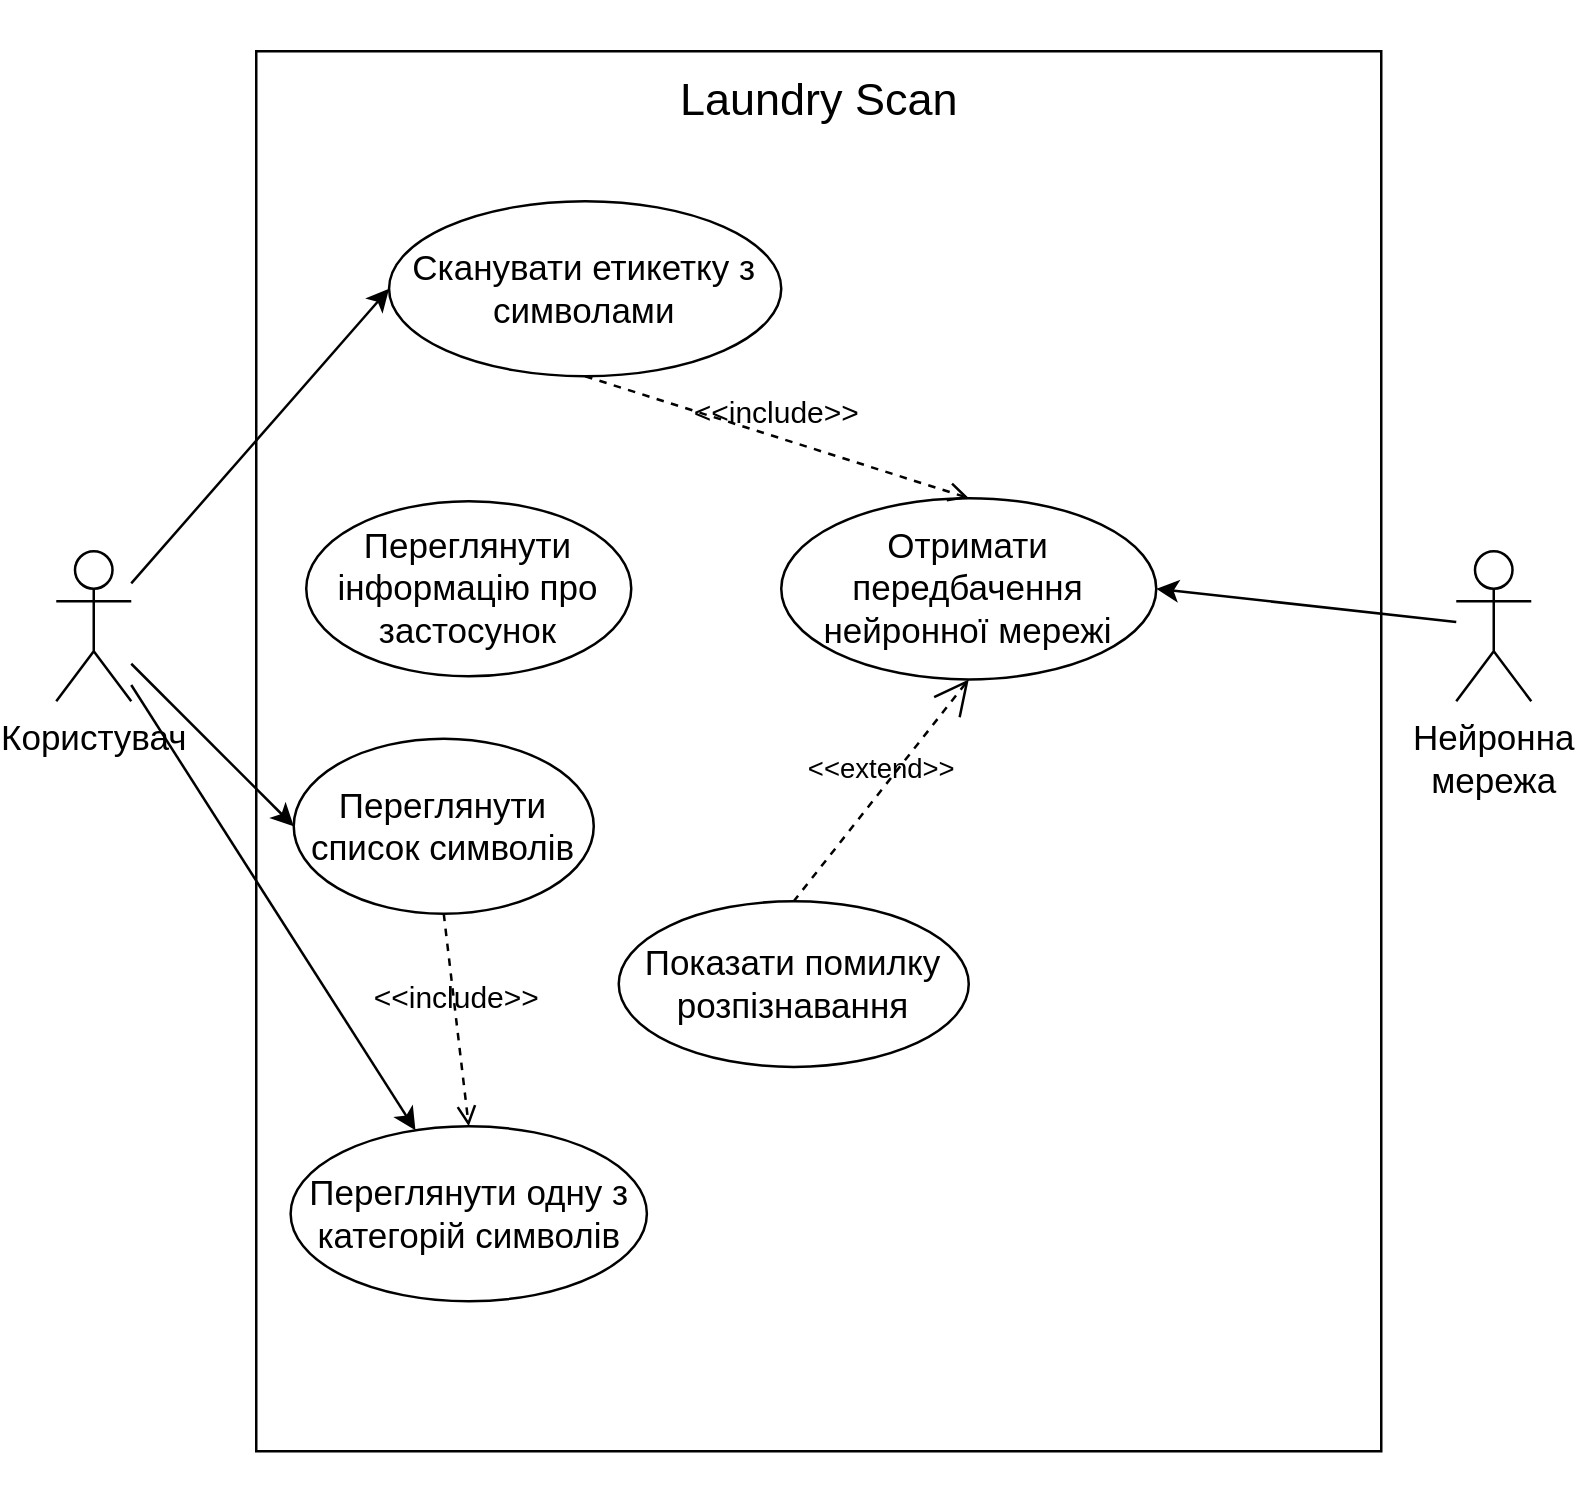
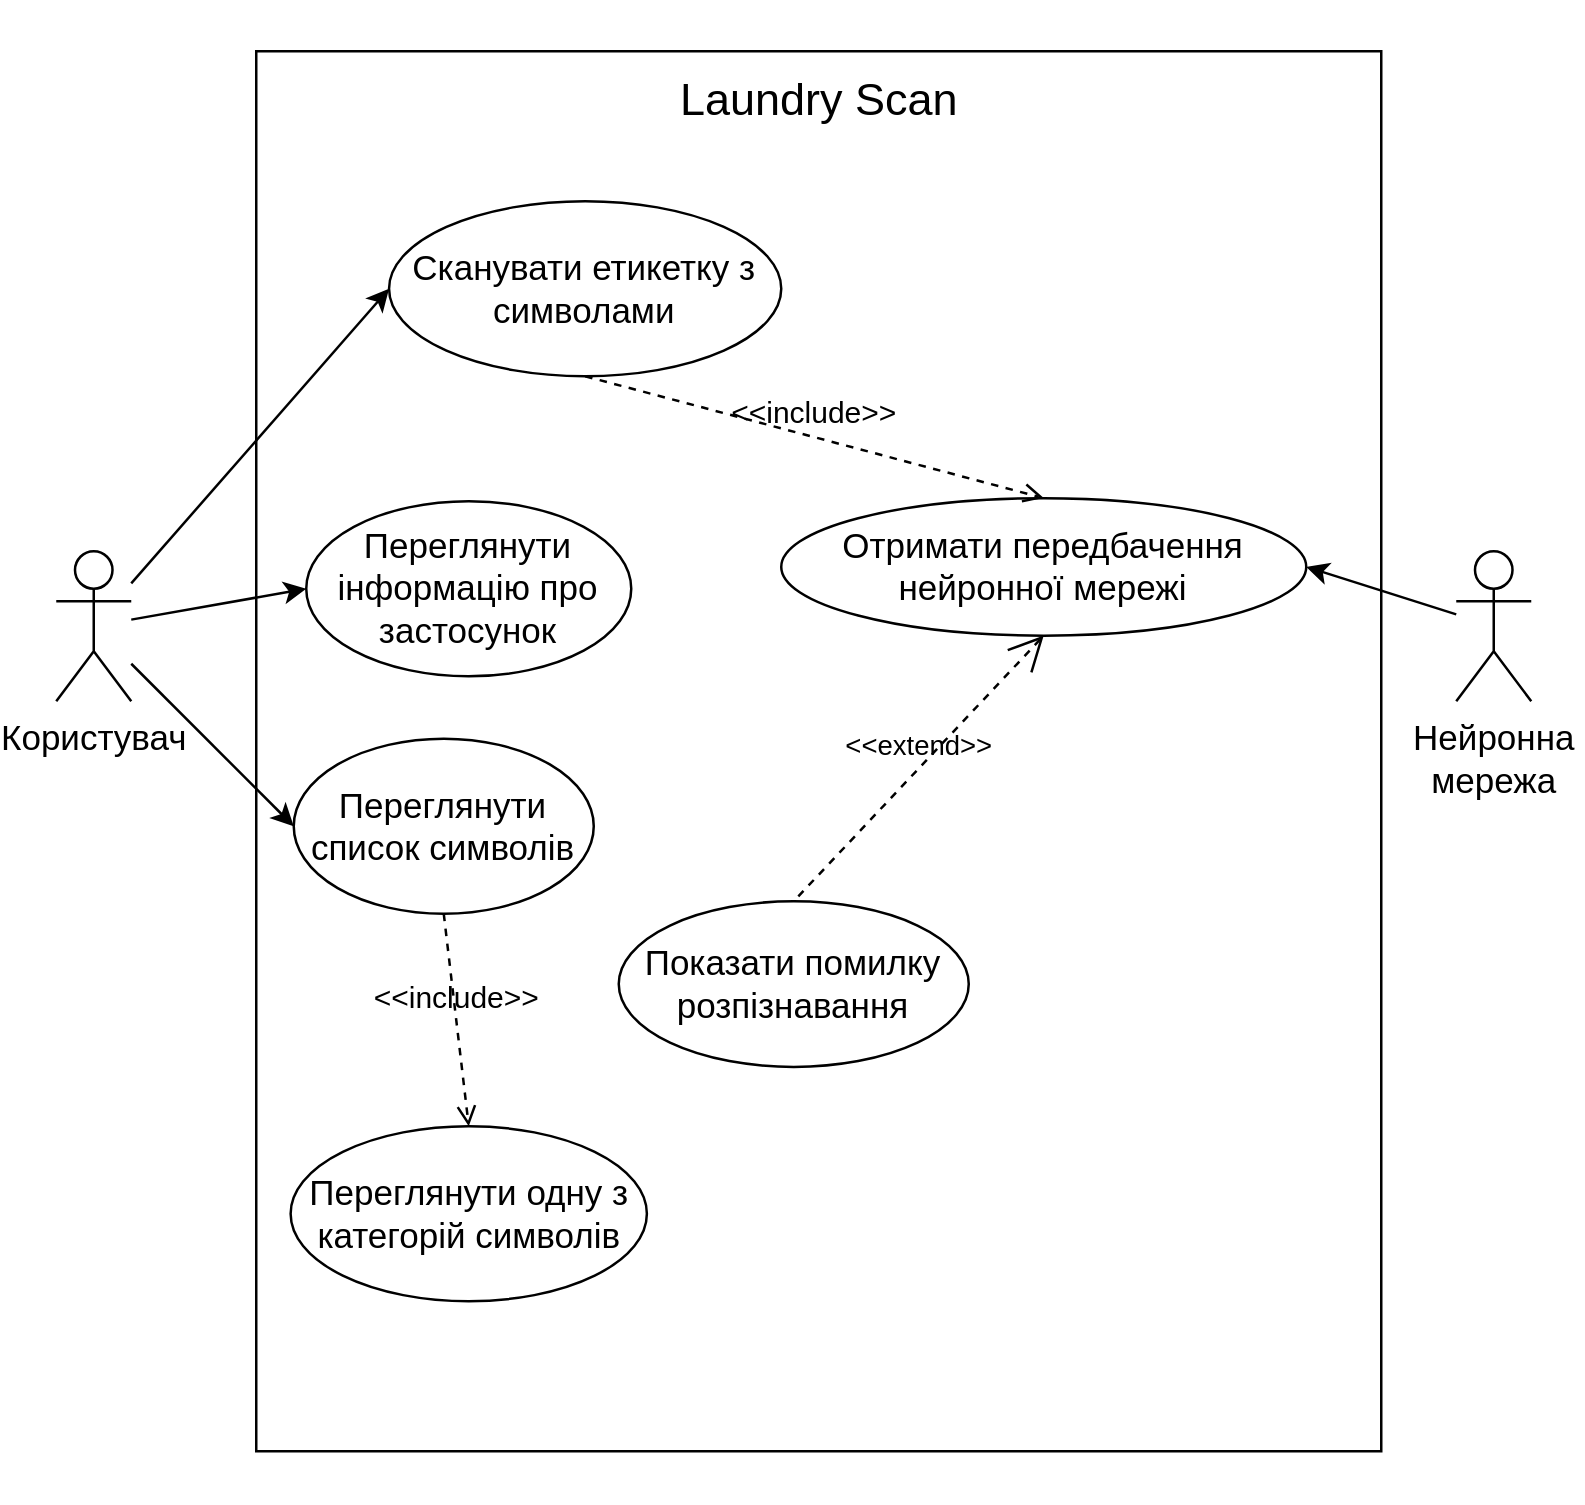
  <mxCell id="0" />
  <mxCell id="1" parent="0" />
  <mxCell id="2" value="" style="rounded=0;whiteSpace=wrap;html=1;" parent="1" vertex="1"><mxGeometry x="100" y="20" width="450" height="560" as="geometry" /></mxCell>
  <mxCell id="3" value="&lt;font style=&quot;font-size: 14px&quot;&gt;Користувач&lt;/font&gt;" style="shape=umlActor;verticalLabelPosition=bottom;labelBackgroundColor=#ffffff;verticalAlign=top;html=1;" parent="1" vertex="1"><mxGeometry x="20" y="220" width="30" height="60" as="geometry" /></mxCell>
  <mxCell id="4" value="&lt;div&gt;&lt;font style=&quot;font-size: 18px&quot;&gt;Laundry Scan&lt;/font&gt;&lt;/div&gt;" style="text;html=1;align=center;verticalAlign=middle;resizable=0;points=[];autosize=1;" parent="1" vertex="1"><mxGeometry x="260" y="30" width="130" height="20" as="geometry" /></mxCell>
  <mxCell id="5" value="&lt;div&gt;&lt;font style=&quot;font-size: 14px&quot;&gt;Нейронна&lt;/font&gt;&lt;/div&gt;&lt;div&gt;&lt;font style=&quot;font-size: 14px&quot;&gt;мережа&lt;/font&gt;&lt;/div&gt;" style="shape=umlActor;verticalLabelPosition=bottom;labelBackgroundColor=#ffffff;verticalAlign=top;html=1;" parent="1" vertex="1"><mxGeometry x="580" y="220" width="30" height="60" as="geometry" /></mxCell>
  <mxCell id="6" value="&lt;font style=&quot;font-size: 14px&quot;&gt;Переглянути список символів&lt;/font&gt;" style="ellipse;whiteSpace=wrap;html=1;" parent="1" vertex="1"><mxGeometry x="115" y="295" width="120" height="70" as="geometry" /></mxCell>
  <mxCell id="7" value="&lt;font style=&quot;font-size: 14px&quot;&gt;Переглянути одну з категорій символів&lt;/font&gt;" style="ellipse;whiteSpace=wrap;html=1;" parent="1" vertex="1"><mxGeometry x="113.75" y="450" width="142.5" height="70" as="geometry" /></mxCell>
  <mxCell id="8" value="" style="endArrow=classic;html=1;entryX=0;entryY=0.5;entryDx=0;entryDy=0;" parent="1" source="3" target="6" edge="1"><mxGeometry width="50" height="50" relative="1" as="geometry"><mxPoint x="320" y="290" as="sourcePoint" /><mxPoint x="370" y="240" as="targetPoint" /></mxGeometry></mxCell>
  <mxCell id="9" value="&lt;font style=&quot;font-size: 14px&quot;&gt;Переглянути інформацію про застосунок&lt;/font&gt;" style="ellipse;whiteSpace=wrap;html=1;" parent="1" vertex="1"><mxGeometry x="120" y="200" width="130" height="70" as="geometry" /></mxCell>
- <mxCell id="10" value="" style="endArrow=classic;html=1;" parent="1" source="3" target="7" edge="1"><mxGeometry width="50" height="50" relative="1" as="geometry"><mxPoint x="40" y="310" as="sourcePoint" /><mxPoint x="370" y="240" as="targetPoint" /></mxGeometry></mxCell>
+ <mxCell id="10" value="" style="endArrow=classic;html=1;entryX=0;entryY=0.5;entryDx=0;entryDy=0;" parent="1" source="3" target="9" edge="1"><mxGeometry width="50" height="50" relative="1" as="geometry"><mxPoint x="40" y="310" as="sourcePoint" /><mxPoint x="370" y="240" as="targetPoint" /></mxGeometry></mxCell>
  <mxCell id="11" value="&lt;div&gt;&lt;font style=&quot;font-size: 14px&quot;&gt;Сканувати етикетку з символами&lt;br&gt;&lt;/font&gt;&lt;/div&gt;" style="ellipse;whiteSpace=wrap;html=1;" parent="1" vertex="1"><mxGeometry x="153.12" y="80" width="156.88" height="70" as="geometry" /></mxCell>
- <mxCell id="12" value="&lt;font style=&quot;font-size: 14px&quot;&gt;Отримати передбачення нейронної мережі&lt;br&gt;&lt;/font&gt;" style="ellipse;whiteSpace=wrap;html=1;" parent="1" vertex="1"><mxGeometry x="310" y="198.75" width="150" height="72.5" as="geometry" /></mxCell>
+ <mxCell id="12" value="&lt;font style=&quot;font-size: 14px&quot;&gt;Отримати передбачення нейронної мережі&lt;br&gt;&lt;/font&gt;" style="ellipse;whiteSpace=wrap;html=1;" parent="1" vertex="1"><mxGeometry x="310" y="198.75" width="210" height="55" as="geometry" /></mxCell>
  <mxCell id="13" value="" style="endArrow=classic;html=1;entryX=0;entryY=0.5;entryDx=0;entryDy=0;" parent="1" source="3" target="11" edge="1"><mxGeometry width="50" height="50" relative="1" as="geometry"><mxPoint x="40" y="310" as="sourcePoint" /><mxPoint x="370" y="240" as="targetPoint" /></mxGeometry></mxCell>
  <mxCell id="14" value="&lt;font style=&quot;font-size: 12px&quot;&gt;&amp;lt;&amp;lt;include&amp;gt;&amp;gt;&lt;/font&gt;" style="edgeStyle=none;html=1;endArrow=open;verticalAlign=bottom;dashed=1;labelBackgroundColor=none;exitX=0.5;exitY=1;exitDx=0;exitDy=0;entryX=0.5;entryY=0;entryDx=0;entryDy=0;" parent="1" source="6" target="7" edge="1"><mxGeometry width="160" relative="1" as="geometry"><mxPoint x="260" y="270" as="sourcePoint" /><mxPoint x="420" y="270" as="targetPoint" /></mxGeometry></mxCell>
  <mxCell id="15" value="&lt;font style=&quot;font-size: 12px&quot;&gt;&amp;lt;&amp;lt;include&amp;gt;&amp;gt;&lt;/font&gt;" style="edgeStyle=none;html=1;endArrow=open;verticalAlign=bottom;dashed=1;labelBackgroundColor=none;exitX=0.5;exitY=1;exitDx=0;exitDy=0;entryX=0.5;entryY=0;entryDx=0;entryDy=0;" parent="1" source="11" target="12" edge="1"><mxGeometry width="160" relative="1" as="geometry"><mxPoint x="260" y="270" as="sourcePoint" /><mxPoint x="420" y="270" as="targetPoint" /></mxGeometry></mxCell>
  <mxCell id="16" value="&lt;font style=&quot;font-size: 14px&quot;&gt;Показати помилку розпізнавання&lt;br&gt;&lt;/font&gt;" style="ellipse;whiteSpace=wrap;html=1;" parent="1" vertex="1"><mxGeometry x="245" y="360" width="140" height="66.25" as="geometry" /></mxCell>
  <mxCell id="17" value="" style="endArrow=classic;html=1;entryX=1;entryY=0.5;entryDx=0;entryDy=0;" parent="1" source="5" target="12" edge="1"><mxGeometry width="50" height="50" relative="1" as="geometry"><mxPoint x="370" y="340" as="sourcePoint" /><mxPoint x="420" y="290" as="targetPoint" /></mxGeometry></mxCell>
  <mxCell id="18" value="&amp;lt;&amp;lt;extend&amp;gt;&amp;gt;" style="edgeStyle=none;html=1;startArrow=open;endArrow=none;startSize=12;verticalAlign=bottom;dashed=1;labelBackgroundColor=none;entryX=0.5;entryY=0;entryDx=0;entryDy=0;exitX=0.5;exitY=1;exitDx=0;exitDy=0;" edge="1" parent="1" source="12" target="16"><mxGeometry width="160" relative="1" as="geometry"><mxPoint x="360" y="330" as="sourcePoint" /><mxPoint x="520" y="330" as="targetPoint" /></mxGeometry></mxCell>
